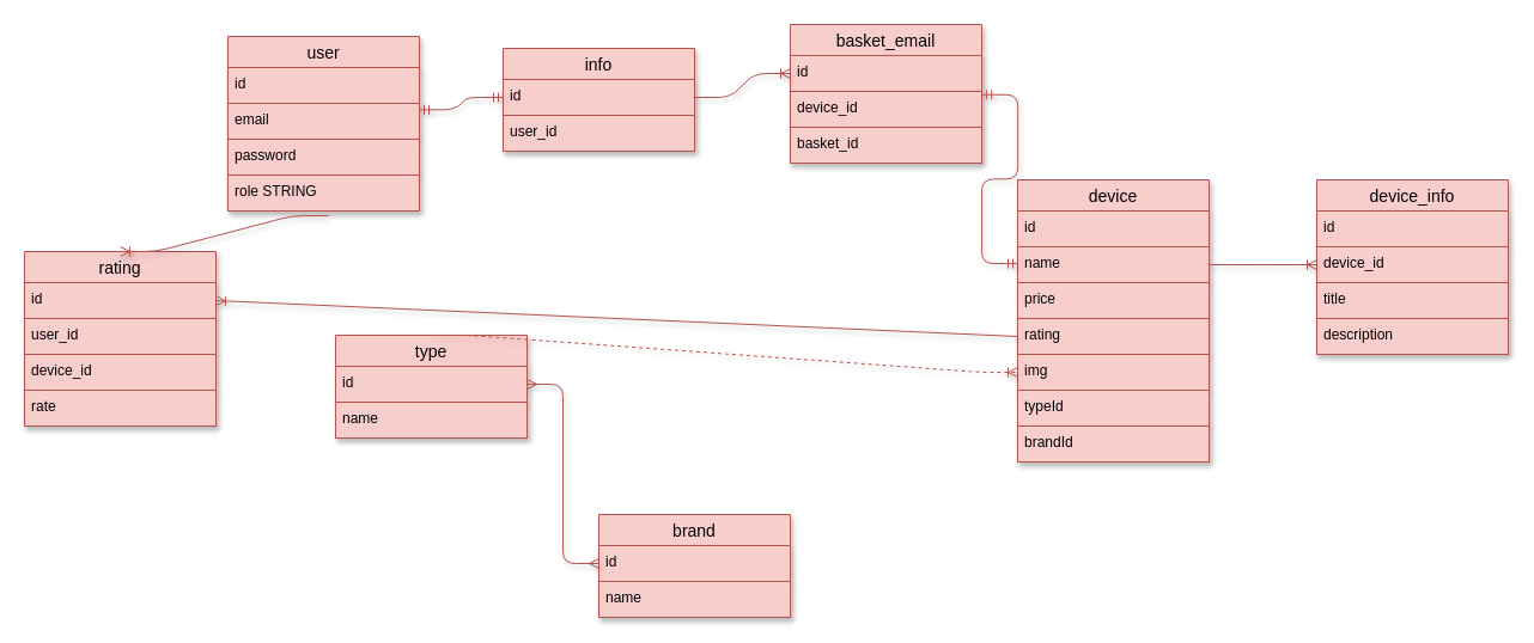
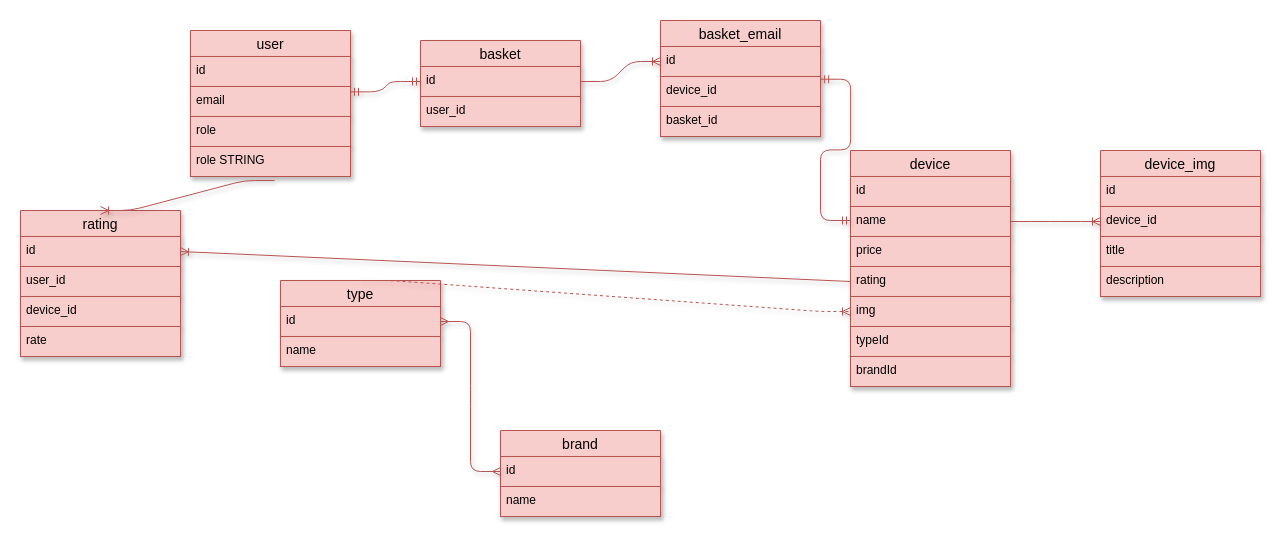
  <mxCell id="0" />
  <mxCell id="1" parent="0" />
  <mxCell id="2" value="user" style="swimlane;fontStyle=0;childLayout=stackLayout;horizontal=1;startSize=26;horizontalStack=0;resizeParent=1;resizeParentMax=0;resizeLast=0;collapsible=1;marginBottom=0;align=center;fontSize=14;fillColor=#f8cecc;strokeColor=#b85450;shadow=1;" parent="1" vertex="1"><mxGeometry x="190" y="30" width="160" height="146" as="geometry" /></mxCell>
  <mxCell id="3" value="id" style="text;strokeColor=#b85450;fillColor=#f8cecc;spacingLeft=4;spacingRight=4;overflow=hidden;rotatable=0;points=[[0,0.5],[1,0.5]];portConstraint=eastwest;fontSize=12;shadow=1;" parent="2" vertex="1"><mxGeometry y="26" width="160" height="30" as="geometry" /></mxCell>
  <mxCell id="4" value="email" style="text;strokeColor=#b85450;fillColor=#f8cecc;spacingLeft=4;spacingRight=4;overflow=hidden;rotatable=0;points=[[0,0.5],[1,0.5]];portConstraint=eastwest;fontSize=12;shadow=1;" parent="2" vertex="1"><mxGeometry y="56" width="160" height="30" as="geometry" /></mxCell>
- <mxCell id="5" value="password" style="text;strokeColor=#b85450;fillColor=#f8cecc;spacingLeft=4;spacingRight=4;overflow=hidden;rotatable=0;points=[[0,0.5],[1,0.5]];portConstraint=eastwest;fontSize=12;shadow=1;" parent="2" vertex="1"><mxGeometry y="86" width="160" height="30" as="geometry" /></mxCell>
+ <mxCell id="5" value="role" style="text;strokeColor=#b85450;fillColor=#f8cecc;spacingLeft=4;spacingRight=4;overflow=hidden;rotatable=0;points=[[0,0.5],[1,0.5]];portConstraint=eastwest;fontSize=12;shadow=1;" parent="2" vertex="1"><mxGeometry y="86" width="160" height="30" as="geometry" /></mxCell>
  <mxCell id="6" value="role STRING" style="text;strokeColor=#b85450;fillColor=#f8cecc;spacingLeft=4;spacingRight=4;overflow=hidden;rotatable=0;points=[[0,0.5],[1,0.5]];portConstraint=eastwest;fontSize=12;shadow=1;" parent="2" vertex="1"><mxGeometry y="116" width="160" height="30" as="geometry" /></mxCell>
- <mxCell id="7" value="info" style="swimlane;fontStyle=0;childLayout=stackLayout;horizontal=1;startSize=26;horizontalStack=0;resizeParent=1;resizeParentMax=0;resizeLast=0;collapsible=1;marginBottom=0;align=center;fontSize=14;fillColor=#f8cecc;strokeColor=#b85450;shadow=1;" parent="1" vertex="1"><mxGeometry x="420" y="40" width="160" height="86" as="geometry" /></mxCell>
+ <mxCell id="7" value="basket" style="swimlane;fontStyle=0;childLayout=stackLayout;horizontal=1;startSize=26;horizontalStack=0;resizeParent=1;resizeParentMax=0;resizeLast=0;collapsible=1;marginBottom=0;align=center;fontSize=14;fillColor=#f8cecc;strokeColor=#b85450;shadow=1;" parent="1" vertex="1"><mxGeometry x="420" y="40" width="160" height="86" as="geometry" /></mxCell>
  <mxCell id="8" value="id" style="text;strokeColor=#b85450;fillColor=#f8cecc;spacingLeft=4;spacingRight=4;overflow=hidden;rotatable=0;points=[[0,0.5],[1,0.5]];portConstraint=eastwest;fontSize=12;shadow=1;" parent="7" vertex="1"><mxGeometry y="26" width="160" height="30" as="geometry" /></mxCell>
  <mxCell id="9" value="user_id" style="text;strokeColor=#b85450;fillColor=#f8cecc;spacingLeft=4;spacingRight=4;overflow=hidden;rotatable=0;points=[[0,0.5],[1,0.5]];portConstraint=eastwest;fontSize=12;shadow=1;" parent="7" vertex="1"><mxGeometry y="56" width="160" height="30" as="geometry" /></mxCell>
  <mxCell id="10" value="" style="edgeStyle=entityRelationEdgeStyle;fontSize=12;html=1;endArrow=ERmandOne;startArrow=ERmandOne;exitX=1;exitY=0.178;exitDx=0;exitDy=0;exitPerimeter=0;entryX=0;entryY=0.5;entryDx=0;entryDy=0;fillColor=#f8cecc;strokeColor=#b85450;shadow=1;" parent="1" source="4" target="8" edge="1"><mxGeometry width="100" height="100" relative="1" as="geometry"><mxPoint x="320" y="420" as="sourcePoint" /><mxPoint x="420" y="320" as="targetPoint" /></mxGeometry></mxCell>
  <mxCell id="11" value="device" style="swimlane;fontStyle=0;childLayout=stackLayout;horizontal=1;startSize=26;horizontalStack=0;resizeParent=1;resizeParentMax=0;resizeLast=0;collapsible=1;marginBottom=0;align=center;fontSize=14;fillColor=#f8cecc;strokeColor=#b85450;shadow=1;" parent="1" vertex="1"><mxGeometry x="850" y="150" width="160" height="236" as="geometry" /></mxCell>
  <mxCell id="12" value="id" style="text;strokeColor=#b85450;fillColor=#f8cecc;spacingLeft=4;spacingRight=4;overflow=hidden;rotatable=0;points=[[0,0.5],[1,0.5]];portConstraint=eastwest;fontSize=12;shadow=1;" parent="11" vertex="1"><mxGeometry y="26" width="160" height="30" as="geometry" /></mxCell>
  <mxCell id="13" value="name" style="text;strokeColor=#b85450;fillColor=#f8cecc;spacingLeft=4;spacingRight=4;overflow=hidden;rotatable=0;points=[[0,0.5],[1,0.5]];portConstraint=eastwest;fontSize=12;shadow=1;" parent="11" vertex="1"><mxGeometry y="56" width="160" height="30" as="geometry" /></mxCell>
  <mxCell id="14" value="price" style="text;strokeColor=#b85450;fillColor=#f8cecc;spacingLeft=4;spacingRight=4;overflow=hidden;rotatable=0;points=[[0,0.5],[1,0.5]];portConstraint=eastwest;fontSize=12;shadow=1;" parent="11" vertex="1"><mxGeometry y="86" width="160" height="30" as="geometry" /></mxCell>
  <mxCell id="15" value="rating" style="text;strokeColor=#b85450;fillColor=#f8cecc;spacingLeft=4;spacingRight=4;overflow=hidden;rotatable=0;points=[[0,0.5],[1,0.5]];portConstraint=eastwest;fontSize=12;shadow=1;" parent="11" vertex="1"><mxGeometry y="116" width="160" height="30" as="geometry" /></mxCell>
  <mxCell id="16" value="img" style="text;strokeColor=#b85450;fillColor=#f8cecc;spacingLeft=4;spacingRight=4;overflow=hidden;rotatable=0;points=[[0,0.5],[1,0.5]];portConstraint=eastwest;fontSize=12;shadow=1;" parent="11" vertex="1"><mxGeometry y="146" width="160" height="30" as="geometry" /></mxCell>
  <mxCell id="17" value="typeId" style="text;strokeColor=#b85450;fillColor=#f8cecc;spacingLeft=4;spacingRight=4;overflow=hidden;rotatable=0;points=[[0,0.5],[1,0.5]];portConstraint=eastwest;fontSize=12;shadow=1;" parent="11" vertex="1"><mxGeometry y="176" width="160" height="30" as="geometry" /></mxCell>
  <mxCell id="18" value="brandId" style="text;strokeColor=#b85450;fillColor=#f8cecc;spacingLeft=4;spacingRight=4;overflow=hidden;rotatable=0;points=[[0,0.5],[1,0.5]];portConstraint=eastwest;fontSize=12;shadow=1;" parent="11" vertex="1"><mxGeometry y="206" width="160" height="30" as="geometry" /></mxCell>
  <mxCell id="19" value="type" style="swimlane;fontStyle=0;childLayout=stackLayout;horizontal=1;startSize=26;horizontalStack=0;resizeParent=1;resizeParentMax=0;resizeLast=0;collapsible=1;marginBottom=0;align=center;fontSize=14;fillColor=#f8cecc;strokeColor=#b85450;shadow=1;" parent="1" vertex="1"><mxGeometry x="280" y="280" width="160" height="86" as="geometry" /></mxCell>
  <mxCell id="20" value="id" style="text;strokeColor=#b85450;fillColor=#f8cecc;spacingLeft=4;spacingRight=4;overflow=hidden;rotatable=0;points=[[0,0.5],[1,0.5]];portConstraint=eastwest;fontSize=12;shadow=1;" parent="19" vertex="1"><mxGeometry y="26" width="160" height="30" as="geometry" /></mxCell>
  <mxCell id="21" value="name" style="text;strokeColor=#b85450;fillColor=#f8cecc;spacingLeft=4;spacingRight=4;overflow=hidden;rotatable=0;points=[[0,0.5],[1,0.5]];portConstraint=eastwest;fontSize=12;shadow=1;" parent="19" vertex="1"><mxGeometry y="56" width="160" height="30" as="geometry" /></mxCell>
  <mxCell id="22" value="brand" style="swimlane;fontStyle=0;childLayout=stackLayout;horizontal=1;startSize=26;horizontalStack=0;resizeParent=1;resizeParentMax=0;resizeLast=0;collapsible=1;marginBottom=0;align=center;fontSize=14;fillColor=#f8cecc;strokeColor=#b85450;shadow=1;" parent="1" vertex="1"><mxGeometry x="500" y="430" width="160" height="86" as="geometry" /></mxCell>
  <mxCell id="23" value="id" style="text;strokeColor=#b85450;fillColor=#f8cecc;spacingLeft=4;spacingRight=4;overflow=hidden;rotatable=0;points=[[0,0.5],[1,0.5]];portConstraint=eastwest;fontSize=12;shadow=1;" parent="22" vertex="1"><mxGeometry y="26" width="160" height="30" as="geometry" /></mxCell>
  <mxCell id="24" value="name" style="text;strokeColor=#b85450;fillColor=#f8cecc;spacingLeft=4;spacingRight=4;overflow=hidden;rotatable=0;points=[[0,0.5],[1,0.5]];portConstraint=eastwest;fontSize=12;shadow=1;" parent="22" vertex="1"><mxGeometry y="56" width="160" height="30" as="geometry" /></mxCell>
  <mxCell id="25" value="" style="edgeStyle=entityRelationEdgeStyle;fontSize=12;html=1;endArrow=ERoneToMany;exitX=0.5;exitY=0;exitDx=0;exitDy=0;entryX=0;entryY=0.5;entryDx=0;entryDy=0;fillColor=#f8cecc;strokeColor=#b85450;shadow=1;dashed=1;" parent="1" source="19" target="16" edge="1"><mxGeometry width="100" height="100" relative="1" as="geometry"><mxPoint x="750" y="440" as="sourcePoint" /><mxPoint x="850" y="340" as="targetPoint" /></mxGeometry></mxCell>
  <mxCell id="26" value="" style="edgeStyle=entityRelationEdgeStyle;fontSize=12;html=1;endArrow=ERmany;startArrow=ERmany;exitX=1;exitY=0.5;exitDx=0;exitDy=0;entryX=0;entryY=0.5;entryDx=0;entryDy=0;fillColor=#f8cecc;strokeColor=#b85450;shadow=1;" parent="1" source="20" target="23" edge="1"><mxGeometry width="100" height="100" relative="1" as="geometry"><mxPoint x="750" y="440" as="sourcePoint" /><mxPoint x="850" y="340" as="targetPoint" /></mxGeometry></mxCell>
- <mxCell id="27" value="device_info" style="swimlane;fontStyle=0;childLayout=stackLayout;horizontal=1;startSize=26;horizontalStack=0;resizeParent=1;resizeParentMax=0;resizeLast=0;collapsible=1;marginBottom=0;align=center;fontSize=14;fillColor=#f8cecc;strokeColor=#b85450;shadow=1;" parent="1" vertex="1"><mxGeometry x="1100" y="150" width="160" height="146" as="geometry" /></mxCell>
+ <mxCell id="27" value="device_img" style="swimlane;fontStyle=0;childLayout=stackLayout;horizontal=1;startSize=26;horizontalStack=0;resizeParent=1;resizeParentMax=0;resizeLast=0;collapsible=1;marginBottom=0;align=center;fontSize=14;fillColor=#f8cecc;strokeColor=#b85450;shadow=1;" parent="1" vertex="1"><mxGeometry x="1100" y="150" width="160" height="146" as="geometry" /></mxCell>
  <mxCell id="28" value="id" style="text;strokeColor=#b85450;fillColor=#f8cecc;spacingLeft=4;spacingRight=4;overflow=hidden;rotatable=0;points=[[0,0.5],[1,0.5]];portConstraint=eastwest;fontSize=12;shadow=1;" parent="27" vertex="1"><mxGeometry y="26" width="160" height="30" as="geometry" /></mxCell>
  <mxCell id="29" value="device_id" style="text;strokeColor=#b85450;fillColor=#f8cecc;spacingLeft=4;spacingRight=4;overflow=hidden;rotatable=0;points=[[0,0.5],[1,0.5]];portConstraint=eastwest;fontSize=12;shadow=1;" parent="27" vertex="1"><mxGeometry y="56" width="160" height="30" as="geometry" /></mxCell>
  <mxCell id="30" value="title" style="text;strokeColor=#b85450;fillColor=#f8cecc;spacingLeft=4;spacingRight=4;overflow=hidden;rotatable=0;points=[[0,0.5],[1,0.5]];portConstraint=eastwest;fontSize=12;shadow=1;" parent="27" vertex="1"><mxGeometry y="86" width="160" height="30" as="geometry" /></mxCell>
  <mxCell id="31" value="description" style="text;strokeColor=#b85450;fillColor=#f8cecc;spacingLeft=4;spacingRight=4;overflow=hidden;rotatable=0;points=[[0,0.5],[1,0.5]];portConstraint=eastwest;fontSize=12;shadow=1;" parent="27" vertex="1"><mxGeometry y="116" width="160" height="30" as="geometry" /></mxCell>
  <mxCell id="32" value="" style="edgeStyle=entityRelationEdgeStyle;fontSize=12;html=1;endArrow=ERoneToMany;exitX=1;exitY=0.5;exitDx=0;exitDy=0;entryX=0;entryY=0.5;entryDx=0;entryDy=0;fillColor=#f8cecc;strokeColor=#b85450;shadow=1;" parent="1" source="13" target="29" edge="1"><mxGeometry width="100" height="100" relative="1" as="geometry"><mxPoint x="970" y="330" as="sourcePoint" /><mxPoint x="1070" y="230" as="targetPoint" /></mxGeometry></mxCell>
  <mxCell id="33" value="basket_email" style="swimlane;fontStyle=0;childLayout=stackLayout;horizontal=1;startSize=26;horizontalStack=0;resizeParent=1;resizeParentMax=0;resizeLast=0;collapsible=1;marginBottom=0;align=center;fontSize=14;fillColor=#f8cecc;strokeColor=#b85450;shadow=1;" parent="1" vertex="1"><mxGeometry x="660" y="20" width="160" height="116" as="geometry" /></mxCell>
  <mxCell id="34" value="id" style="text;strokeColor=#b85450;fillColor=#f8cecc;spacingLeft=4;spacingRight=4;overflow=hidden;rotatable=0;points=[[0,0.5],[1,0.5]];portConstraint=eastwest;fontSize=12;labelBackgroundColor=none;shadow=1;" parent="33" vertex="1"><mxGeometry y="26" width="160" height="30" as="geometry" /></mxCell>
  <mxCell id="35" value="device_id" style="text;strokeColor=#b85450;fillColor=#f8cecc;spacingLeft=4;spacingRight=4;overflow=hidden;rotatable=0;points=[[0,0.5],[1,0.5]];portConstraint=eastwest;fontSize=12;shadow=1;" parent="33" vertex="1"><mxGeometry y="56" width="160" height="30" as="geometry" /></mxCell>
  <mxCell id="36" value="basket_id" style="text;strokeColor=#b85450;fillColor=#f8cecc;spacingLeft=4;spacingRight=4;overflow=hidden;rotatable=0;points=[[0,0.5],[1,0.5]];portConstraint=eastwest;fontSize=12;shadow=1;" parent="33" vertex="1"><mxGeometry y="86" width="160" height="30" as="geometry" /></mxCell>
  <mxCell id="37" value="" style="edgeStyle=entityRelationEdgeStyle;fontSize=12;html=1;endArrow=ERoneToMany;exitX=1;exitY=0.5;exitDx=0;exitDy=0;entryX=0;entryY=0.5;entryDx=0;entryDy=0;fillColor=#f8cecc;strokeColor=#b85450;shadow=1;" parent="1" source="8" target="34" edge="1"><mxGeometry width="100" height="100" relative="1" as="geometry"><mxPoint x="500" y="340" as="sourcePoint" /><mxPoint x="600" y="240" as="targetPoint" /></mxGeometry></mxCell>
  <mxCell id="38" value="" style="edgeStyle=entityRelationEdgeStyle;fontSize=12;html=1;endArrow=ERmandOne;startArrow=ERmandOne;exitX=1.001;exitY=0.091;exitDx=0;exitDy=0;exitPerimeter=0;fillColor=#f8cecc;strokeColor=#b85450;shadow=1;" parent="1" source="35" edge="1"><mxGeometry width="100" height="100" relative="1" as="geometry"><mxPoint x="800" y="320" as="sourcePoint" /><mxPoint x="850" y="220" as="targetPoint" /></mxGeometry></mxCell>
  <mxCell id="39" value="rating" style="swimlane;fontStyle=0;childLayout=stackLayout;horizontal=1;startSize=26;horizontalStack=0;resizeParent=1;resizeParentMax=0;resizeLast=0;collapsible=1;marginBottom=0;align=center;fontSize=14;fillColor=#f8cecc;strokeColor=#b85450;shadow=1;" parent="1" vertex="1"><mxGeometry x="20" y="210" width="160" height="146" as="geometry" /></mxCell>
  <mxCell id="40" value="id" style="text;strokeColor=#b85450;fillColor=#f8cecc;spacingLeft=4;spacingRight=4;overflow=hidden;rotatable=0;points=[[0,0.5],[1,0.5]];portConstraint=eastwest;fontSize=12;shadow=1;" parent="39" vertex="1"><mxGeometry y="26" width="160" height="30" as="geometry" /></mxCell>
  <mxCell id="41" value="user_id" style="text;strokeColor=#b85450;fillColor=#f8cecc;spacingLeft=4;spacingRight=4;overflow=hidden;rotatable=0;points=[[0,0.5],[1,0.5]];portConstraint=eastwest;fontSize=12;shadow=1;" parent="39" vertex="1"><mxGeometry y="56" width="160" height="30" as="geometry" /></mxCell>
  <mxCell id="42" value="device_id" style="text;strokeColor=#b85450;fillColor=#f8cecc;spacingLeft=4;spacingRight=4;overflow=hidden;rotatable=0;points=[[0,0.5],[1,0.5]];portConstraint=eastwest;fontSize=12;shadow=1;" parent="39" vertex="1"><mxGeometry y="86" width="160" height="30" as="geometry" /></mxCell>
  <mxCell id="43" value="rate" style="text;strokeColor=#b85450;fillColor=#f8cecc;spacingLeft=4;spacingRight=4;overflow=hidden;rotatable=0;points=[[0,0.5],[1,0.5]];portConstraint=eastwest;fontSize=12;shadow=1;" parent="39" vertex="1"><mxGeometry y="116" width="160" height="30" as="geometry" /></mxCell>
  <mxCell id="44" value="" style="edgeStyle=entityRelationEdgeStyle;fontSize=12;html=1;endArrow=ERoneToMany;exitX=0.525;exitY=1.133;exitDx=0;exitDy=0;exitPerimeter=0;entryX=0.5;entryY=0;entryDx=0;entryDy=0;fillColor=#f8cecc;strokeColor=#b85450;shadow=1;" parent="1" source="6" target="39" edge="1"><mxGeometry width="100" height="100" relative="1" as="geometry"><mxPoint x="480" y="430" as="sourcePoint" /><mxPoint x="580" y="330" as="targetPoint" /></mxGeometry></mxCell>
  <mxCell id="45" value="" style="fontSize=12;html=1;endArrow=ERoneToMany;exitX=0;exitY=0.5;exitDx=0;exitDy=0;entryX=1;entryY=0.5;entryDx=0;entryDy=0;fillColor=#f8cecc;strokeColor=#b85450;shadow=1;" parent="1" source="15" target="40" edge="1"><mxGeometry width="100" height="100" relative="1" as="geometry"><mxPoint x="740" y="320" as="sourcePoint" /><mxPoint x="600" y="330" as="targetPoint" /></mxGeometry></mxCell>
